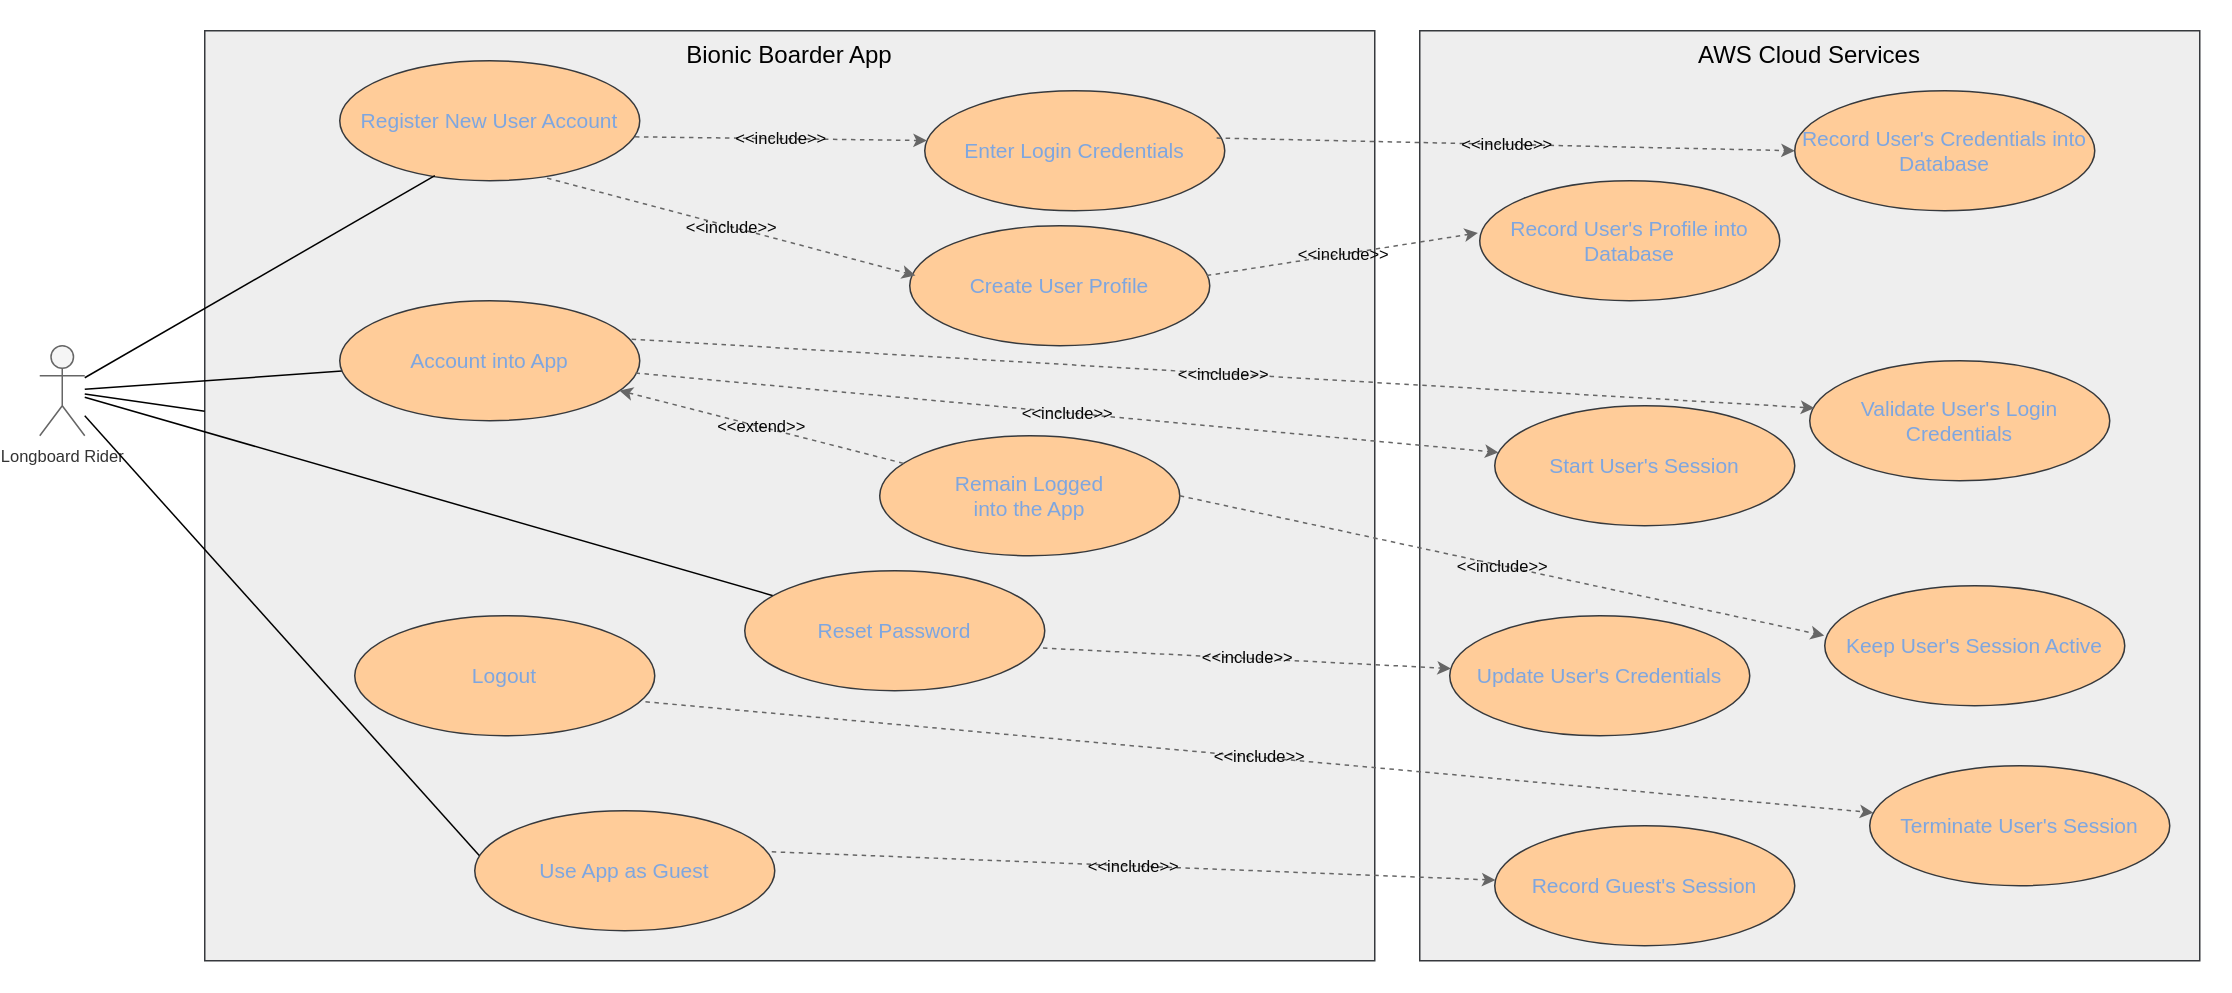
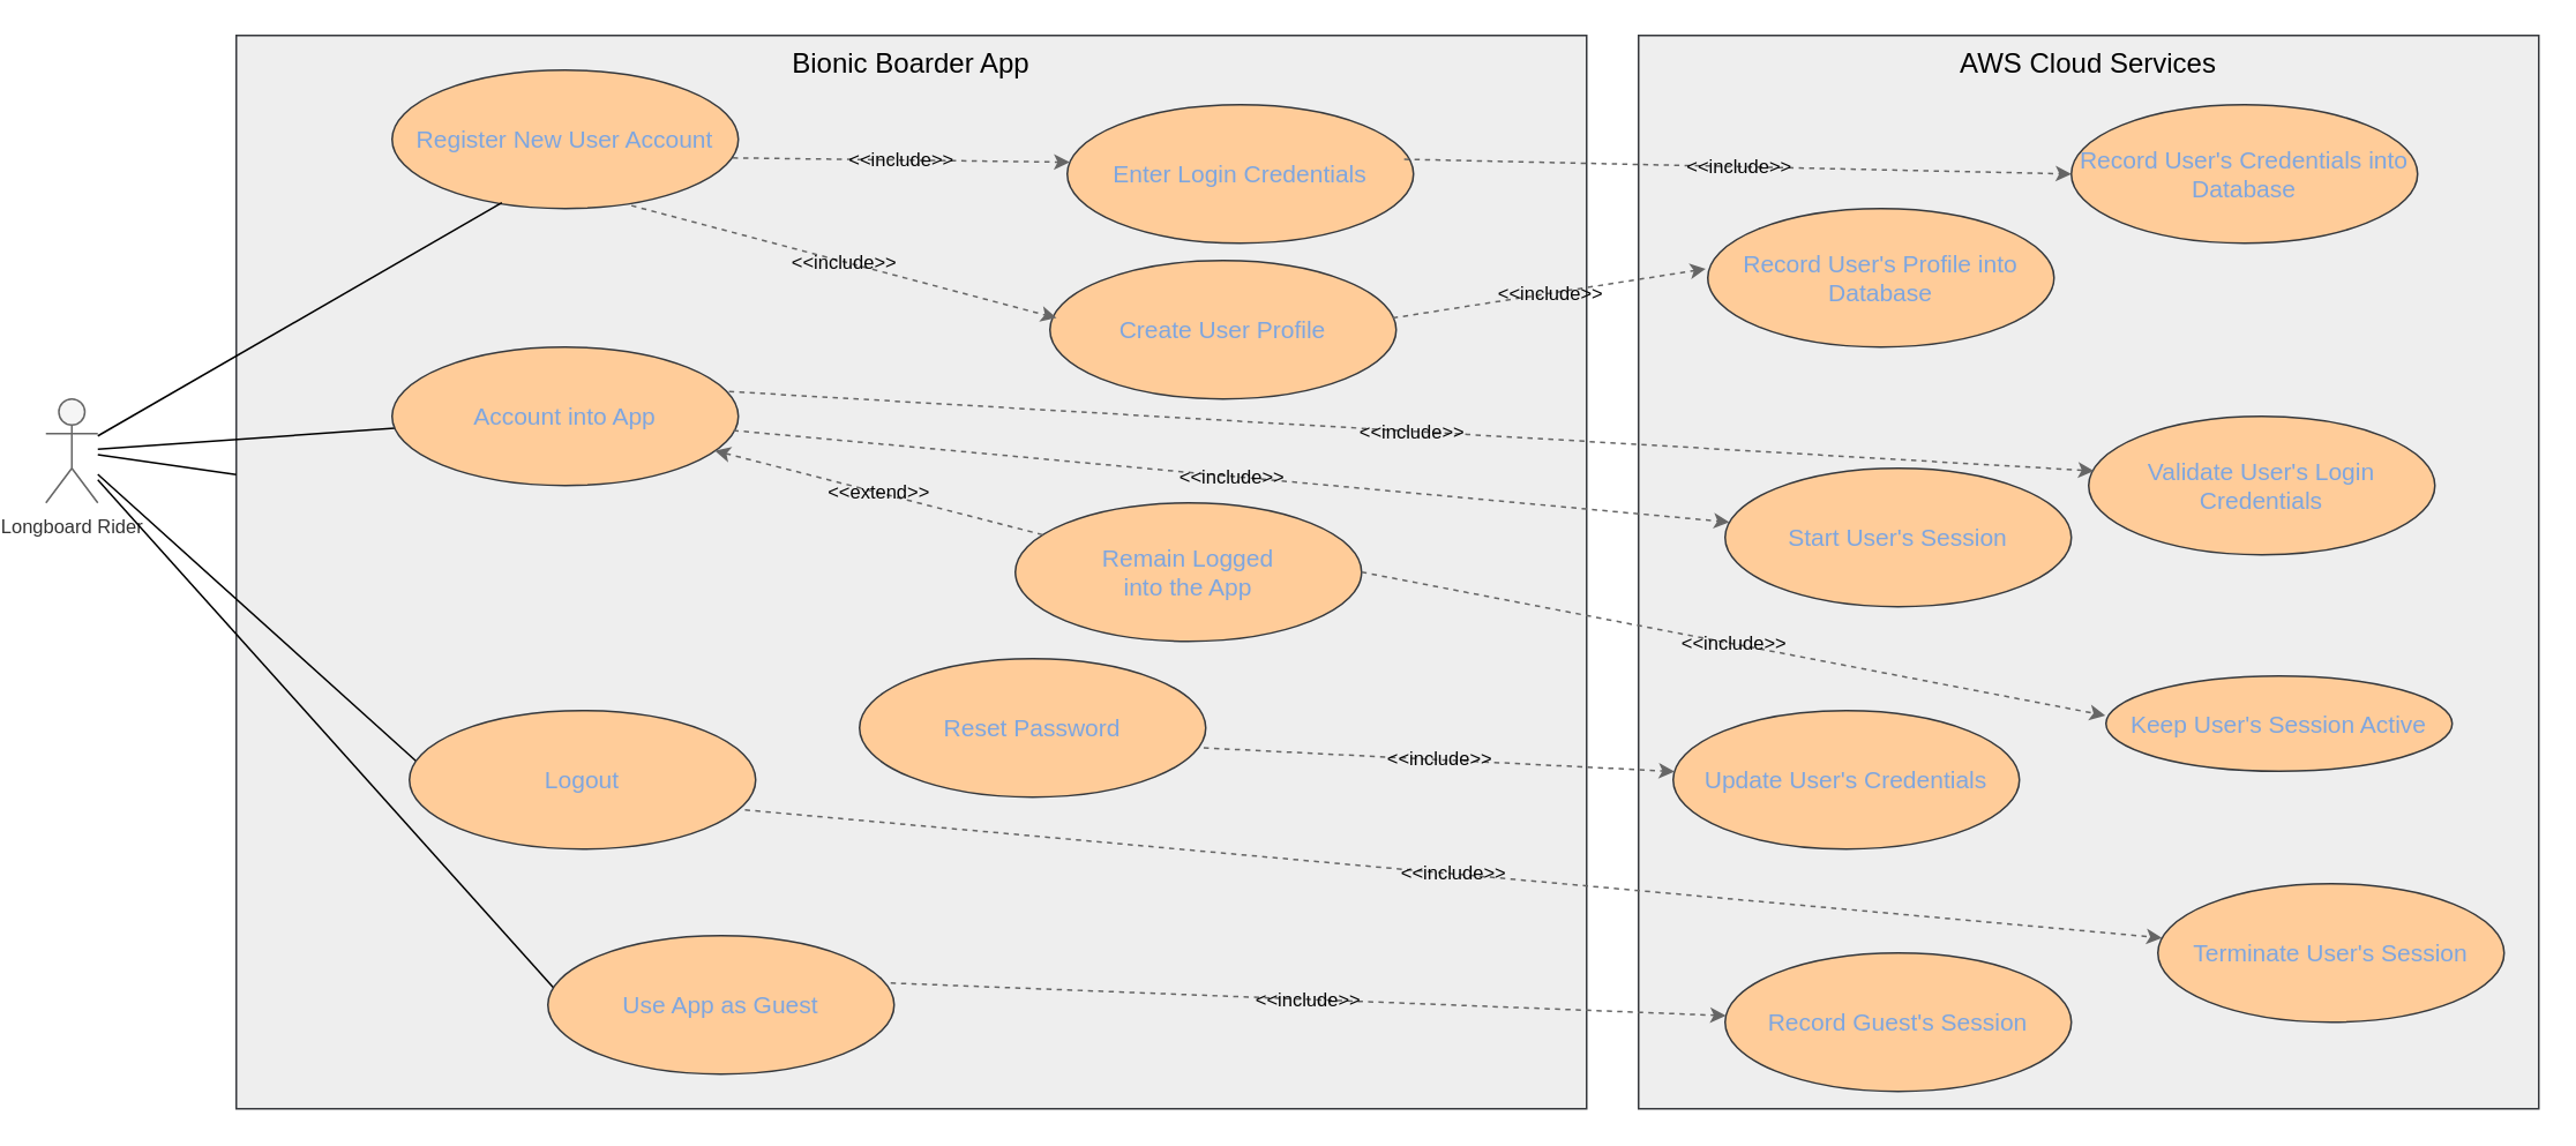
  <mxCell id="0" />
  <mxCell id="1" parent="0" />
  <mxCell id="2" value="Specimen and collection" style="edgeStyle=orthogonalEdgeStyle;endArrow=block;html=1;" parent="1" edge="1"><mxGeometry relative="1" as="geometry"><mxPoint x="500" y="60" as="targetPoint" /></mxGeometry></mxCell>
  <mxCell id="3" value="report delivery offline" style="edgeStyle=orthogonalEdgeStyle;endArrow=block;html=1;" parent="1" edge="1"><mxGeometry relative="1" as="geometry"><mxPoint x="450" y="90" as="sourcePoint" /></mxGeometry></mxCell>
  <mxCell id="4" value="&lt;div&gt;&lt;font style=&quot;font-size: 11px;&quot;&gt;Longboard Rider&lt;/font&gt;&lt;/div&gt;" style="shape=umlActor;verticalLabelPosition=bottom;verticalAlign=top;html=1;outlineConnect=0;strokeColor=#666666;align=center;fontFamily=Helvetica;fontSize=12;fontColor=#333333;labelBackgroundColor=none;fillColor=#f5f5f5;horizontal=1;textShadow=0;" parent="1" vertex="1"><mxGeometry x="20" y="230" width="30" height="60" as="geometry" /></mxCell>
  <mxCell id="5" value="Bionic Boarder App" style="rounded=0;whiteSpace=wrap;html=1;labelPosition=center;verticalLabelPosition=middle;align=center;verticalAlign=top;fillColor=#eeeeee;strokeColor=#36393d;fontSize=16;fontColor=#000000;labelBackgroundColor=none;" parent="1" vertex="1"><mxGeometry x="130" y="20" width="780" height="620" as="geometry" /></mxCell>
  <mxCell id="6" value="&lt;font style=&quot;font-size: 14px;&quot;&gt;Register New User Account&lt;/font&gt;" style="ellipse;whiteSpace=wrap;html=1;fillColor=#ffcc99;strokeColor=#36393d;fontColor=#7EA6E0;" parent="1" vertex="1"><mxGeometry x="220" y="40" width="200" height="80" as="geometry" /></mxCell>
  <mxCell id="7" style="rounded=0;orthogonalLoop=1;jettySize=auto;html=1;strokeColor=#000000;endArrow=none;startFill=0;shadow=0;jumpStyle=none;entryX=0.317;entryY=0.958;entryDx=0;entryDy=0;entryPerimeter=0;" parent="1" source="4" target="6" edge="1"><mxGeometry relative="1" as="geometry"><mxPoint x="80" y="150" as="sourcePoint" /><mxPoint x="230" y="100" as="targetPoint" /></mxGeometry></mxCell>
  <mxCell id="8" style="rounded=0;orthogonalLoop=1;jettySize=auto;html=1;strokeColor=#000000;endArrow=none;startFill=0;shadow=0;jumpStyle=none;" parent="1" source="4" target="10" edge="1"><mxGeometry relative="1" as="geometry"><mxPoint x="80" y="247" as="sourcePoint" /><mxPoint x="350.7" y="224.656" as="targetPoint" /></mxGeometry></mxCell>
- <mxCell id="9" style="rounded=0;orthogonalLoop=1;jettySize=auto;html=1;strokeColor=#000000;endArrow=none;startFill=0;shadow=0;jumpStyle=none;" parent="1" source="4" target="17" edge="1"><mxGeometry relative="1" as="geometry"><mxPoint x="14" y="557" as="sourcePoint" /><mxPoint x="350" y="354" as="targetPoint" /></mxGeometry></mxCell>
+ <mxCell id="9" style="rounded=0;orthogonalLoop=1;jettySize=auto;html=1;strokeColor=#000000;endArrow=none;startFill=0;shadow=0;jumpStyle=none;entryX=0.023;entryY=0.373;entryDx=0;entryDy=0;entryPerimeter=0;" parent="1" source="4" target="11" edge="1"><mxGeometry relative="1" as="geometry"><mxPoint x="14" y="557" as="sourcePoint" /><mxPoint x="350" y="354" as="targetPoint" /></mxGeometry></mxCell>
  <mxCell id="10" value="&lt;font style=&quot;font-size: 14px;&quot;&gt;Account into App&lt;/font&gt;" style="ellipse;whiteSpace=wrap;html=1;fillColor=#ffcc99;strokeColor=#36393d;fontColor=#7EA6E0;" parent="1" vertex="1"><mxGeometry x="220" y="200" width="200" height="80" as="geometry" /></mxCell>
  <mxCell id="11" value="&lt;font style=&quot;font-size: 14px;&quot;&gt;Logout&lt;/font&gt;" style="ellipse;whiteSpace=wrap;html=1;fillColor=#ffcc99;strokeColor=#36393d;fontColor=#7EA6E0;" parent="1" vertex="1"><mxGeometry x="230" y="410" width="200" height="80" as="geometry" /></mxCell>
  <mxCell id="12" value="&lt;span style=&quot;font-size: 14px;&quot;&gt;Use App as Guest&lt;/span&gt;" style="ellipse;whiteSpace=wrap;html=1;fillColor=#ffcc99;strokeColor=#36393d;fontColor=#7EA6E0;" parent="1" vertex="1"><mxGeometry x="310" y="540" width="200" height="80" as="geometry" /></mxCell>
  <mxCell id="13" style="rounded=0;orthogonalLoop=1;jettySize=auto;html=1;strokeColor=#000000;endArrow=none;startFill=0;shadow=0;jumpStyle=none;entryX=0.015;entryY=0.373;entryDx=0;entryDy=0;entryPerimeter=0;" parent="1" source="4" target="12" edge="1"><mxGeometry relative="1" as="geometry"><mxPoint x="30" y="350" as="sourcePoint" /><mxPoint x="395" y="408" as="targetPoint" /></mxGeometry></mxCell>
  <mxCell id="14" value="&lt;span style=&quot;font-size: 14px;&quot;&gt;Enter Login Credentials&lt;/span&gt;" style="ellipse;whiteSpace=wrap;html=1;fillColor=#ffcc99;strokeColor=#36393d;fontColor=#7EA6E0;" parent="1" vertex="1"><mxGeometry x="610" y="60" width="200" height="80" as="geometry" /></mxCell>
  <mxCell id="15" value="&lt;font style=&quot;font-size: 14px;&quot;&gt;Remain Logged&lt;/font&gt;&lt;div&gt;&lt;font style=&quot;font-size: 14px;&quot;&gt;into the App&lt;/font&gt;&lt;/div&gt;" style="ellipse;whiteSpace=wrap;html=1;fillColor=#ffcc99;strokeColor=#36393d;fontColor=#7EA6E0;" parent="1" vertex="1"><mxGeometry x="580" y="290" width="200" height="80" as="geometry" /></mxCell>
  <mxCell id="16" value="&amp;lt;&amp;lt;extend&amp;gt;&amp;gt;" style="endArrow=classic;html=1;rounded=0;fillColor=#f5f5f5;gradientColor=#b3b3b3;strokeColor=#666666;dashed=1;fontColor=#060606;align=center;labelBackgroundColor=none;entryX=0.932;entryY=0.748;entryDx=0;entryDy=0;entryPerimeter=0;" parent="1" source="15" target="10" edge="1"><mxGeometry width="50" height="50" relative="1" as="geometry"><mxPoint x="520" y="259" as="sourcePoint" /><mxPoint x="640" y="259" as="targetPoint" /></mxGeometry></mxCell>
  <mxCell id="17" value="&lt;font style=&quot;font-size: 14px;&quot;&gt;Reset Password&lt;/font&gt;" style="ellipse;whiteSpace=wrap;html=1;fillColor=#ffcc99;strokeColor=#36393d;fontColor=#7EA6E0;" parent="1" vertex="1"><mxGeometry x="490" y="380" width="200" height="80" as="geometry" /></mxCell>
  <mxCell id="18" value="&amp;lt;&amp;lt;include&amp;gt;&amp;gt;" style="endArrow=classic;html=1;rounded=0;fillColor=#f5f5f5;gradientColor=#b3b3b3;strokeColor=#666666;dashed=1;fontColor=#060606;align=center;labelBackgroundColor=none;entryX=0.007;entryY=0.415;entryDx=0;entryDy=0;exitX=0.984;exitY=0.634;exitDx=0;exitDy=0;entryPerimeter=0;exitPerimeter=0;" parent="1" source="6" target="14" edge="1"><mxGeometry width="50" height="50" relative="1" as="geometry"><mxPoint x="420" y="110" as="sourcePoint" /><mxPoint x="540" y="110" as="targetPoint" /></mxGeometry></mxCell>
  <mxCell id="19" value="&lt;span style=&quot;font-size: 14px;&quot;&gt;Create User Profile&lt;/span&gt;" style="ellipse;whiteSpace=wrap;html=1;fillColor=#ffcc99;strokeColor=#36393d;fontColor=#7EA6E0;" parent="1" vertex="1"><mxGeometry x="600" y="150" width="200" height="80" as="geometry" /></mxCell>
  <mxCell id="20" value="&amp;lt;&amp;lt;include&amp;gt;&amp;gt;" style="endArrow=classic;html=1;rounded=0;fillColor=#f5f5f5;gradientColor=#b3b3b3;strokeColor=#666666;dashed=1;fontColor=#060606;align=center;labelBackgroundColor=none;exitX=0.691;exitY=0.978;exitDx=0;exitDy=0;exitPerimeter=0;entryX=0.019;entryY=0.415;entryDx=0;entryDy=0;entryPerimeter=0;" parent="1" source="6" target="19" edge="1"><mxGeometry width="50" height="50" relative="1" as="geometry"><mxPoint x="250" y="160" as="sourcePoint" /><mxPoint x="467" y="162" as="targetPoint" /></mxGeometry></mxCell>
  <mxCell id="21" value="AWS Cloud Services" style="rounded=0;whiteSpace=wrap;html=1;labelPosition=center;verticalLabelPosition=middle;align=center;verticalAlign=top;fillColor=#eeeeee;strokeColor=#36393d;fontSize=16;fontColor=#000000;labelBackgroundColor=none;" parent="1" vertex="1"><mxGeometry x="940" y="20" width="520" height="620" as="geometry" /></mxCell>
  <mxCell id="22" value="&lt;span style=&quot;font-size: 14px;&quot;&gt;Record User's Credentials into Database&lt;/span&gt;" style="ellipse;whiteSpace=wrap;html=1;fillColor=#ffcc99;strokeColor=#36393d;fontColor=#7EA6E0;" parent="1" vertex="1"><mxGeometry x="1190" y="60" width="200" height="80" as="geometry" /></mxCell>
  <mxCell id="23" value="&amp;lt;&amp;lt;include&amp;gt;&amp;gt;" style="endArrow=classic;html=1;rounded=0;fillColor=#f5f5f5;gradientColor=#b3b3b3;strokeColor=#666666;dashed=1;fontColor=#060606;align=center;labelBackgroundColor=none;entryX=0;entryY=0.5;entryDx=0;entryDy=0;exitX=0.973;exitY=0.394;exitDx=0;exitDy=0;exitPerimeter=0;" parent="1" source="14" target="22" edge="1"><mxGeometry width="50" height="50" relative="1" as="geometry"><mxPoint x="560" y="70" as="sourcePoint" /><mxPoint x="817" y="182" as="targetPoint" /></mxGeometry></mxCell>
  <mxCell id="24" value="&lt;span style=&quot;font-size: 14px;&quot;&gt;Record User's Profile into Database&lt;/span&gt;" style="ellipse;whiteSpace=wrap;html=1;fillColor=#ffcc99;strokeColor=#36393d;fontColor=#7EA6E0;" parent="1" vertex="1"><mxGeometry x="980" y="120" width="200" height="80" as="geometry" /></mxCell>
  <mxCell id="25" value="&amp;lt;&amp;lt;include&amp;gt;&amp;gt;" style="endArrow=classic;html=1;rounded=0;fillColor=#f5f5f5;gradientColor=#b3b3b3;strokeColor=#666666;dashed=1;fontColor=#060606;align=center;labelBackgroundColor=none;entryX=-0.006;entryY=0.435;entryDx=0;entryDy=0;exitX=0.99;exitY=0.415;exitDx=0;exitDy=0;exitPerimeter=0;entryPerimeter=0;" parent="1" source="19" target="24" edge="1"><mxGeometry width="50" height="50" relative="1" as="geometry"><mxPoint x="830" y="160" as="sourcePoint" /><mxPoint x="1035" y="168" as="targetPoint" /></mxGeometry></mxCell>
  <mxCell id="26" value="&lt;span style=&quot;font-size: 14px;&quot;&gt;Validate User's Login Credentials&lt;/span&gt;" style="ellipse;whiteSpace=wrap;html=1;fillColor=#ffcc99;strokeColor=#36393d;fontColor=#7EA6E0;" parent="1" vertex="1"><mxGeometry x="1200" y="240" width="200" height="80" as="geometry" /></mxCell>
  <mxCell id="27" value="&amp;lt;&amp;lt;include&amp;gt;&amp;gt;" style="endArrow=classic;html=1;rounded=0;fillColor=#f5f5f5;gradientColor=#b3b3b3;strokeColor=#666666;dashed=1;fontColor=#060606;align=center;labelBackgroundColor=none;exitX=0.973;exitY=0.321;exitDx=0;exitDy=0;exitPerimeter=0;entryX=0.015;entryY=0.394;entryDx=0;entryDy=0;entryPerimeter=0;" parent="1" source="10" target="26" edge="1"><mxGeometry width="50" height="50" relative="1" as="geometry"><mxPoint x="510" y="223" as="sourcePoint" /><mxPoint x="756" y="298" as="targetPoint" /></mxGeometry></mxCell>
- <mxCell id="28" value="&lt;span style=&quot;font-size: 14px;&quot;&gt;Keep User's Session Active&lt;/span&gt;" style="ellipse;whiteSpace=wrap;html=1;fillColor=#ffcc99;strokeColor=#36393d;fontColor=#7EA6E0;" parent="1" vertex="1"><mxGeometry x="1210" y="390" width="200" height="80" as="geometry" /></mxCell>
+ <mxCell id="28" value="&lt;span style=&quot;font-size: 14px;&quot;&gt;Keep User's Session Active&lt;/span&gt;" style="ellipse;whiteSpace=wrap;html=1;fillColor=#ffcc99;strokeColor=#36393d;fontColor=#7EA6E0;" parent="1" vertex="1"><mxGeometry x="1210" y="390" width="200" height="55" as="geometry" /></mxCell>
  <mxCell id="29" value="&amp;lt;&amp;lt;include&amp;gt;&amp;gt;" style="endArrow=classic;html=1;rounded=0;fillColor=#f5f5f5;gradientColor=#b3b3b3;strokeColor=#666666;dashed=1;fontColor=#060606;align=center;labelBackgroundColor=none;entryX=-0.002;entryY=0.415;entryDx=0;entryDy=0;exitX=1;exitY=0.5;exitDx=0;exitDy=0;entryPerimeter=0;" parent="1" source="15" target="28" edge="1"><mxGeometry width="50" height="50" relative="1" as="geometry"><mxPoint x="840" y="400" as="sourcePoint" /><mxPoint x="1061" y="402" as="targetPoint" /></mxGeometry></mxCell>
  <mxCell id="30" value="&lt;font style=&quot;font-size: 14px;&quot;&gt;Update User's Credentials&lt;/font&gt;" style="ellipse;whiteSpace=wrap;html=1;fillColor=#ffcc99;strokeColor=#36393d;fontColor=#7EA6E0;" parent="1" vertex="1"><mxGeometry x="960" y="410" width="200" height="80" as="geometry" /></mxCell>
  <mxCell id="31" value="&amp;lt;&amp;lt;include&amp;gt;&amp;gt;" style="endArrow=classic;html=1;rounded=0;fillColor=#f5f5f5;gradientColor=#b3b3b3;strokeColor=#666666;dashed=1;fontColor=#060606;align=center;labelBackgroundColor=none;exitX=0.994;exitY=0.644;exitDx=0;exitDy=0;exitPerimeter=0;" parent="1" source="17" target="30" edge="1"><mxGeometry width="50" height="50" relative="1" as="geometry"><mxPoint x="830" y="350" as="sourcePoint" /><mxPoint x="1200" y="413" as="targetPoint" /></mxGeometry></mxCell>
  <mxCell id="32" value="&lt;span style=&quot;font-size: 14px;&quot;&gt;Start User's Session&lt;/span&gt;" style="ellipse;whiteSpace=wrap;html=1;fillColor=#ffcc99;strokeColor=#36393d;fontColor=#7EA6E0;" parent="1" vertex="1"><mxGeometry x="990" y="270" width="200" height="80" as="geometry" /></mxCell>
  <mxCell id="33" value="&amp;lt;&amp;lt;include&amp;gt;&amp;gt;" style="endArrow=classic;html=1;rounded=0;fillColor=#f5f5f5;gradientColor=#b3b3b3;strokeColor=#666666;dashed=1;fontColor=#060606;align=center;labelBackgroundColor=none;exitX=0.986;exitY=0.602;exitDx=0;exitDy=0;exitPerimeter=0;" parent="1" source="10" target="32" edge="1"><mxGeometry width="50" height="50" relative="1" as="geometry"><mxPoint x="425" y="236" as="sourcePoint" /><mxPoint x="1213" y="282" as="targetPoint" /></mxGeometry></mxCell>
  <mxCell id="34" value="&lt;span style=&quot;font-size: 14px;&quot;&gt;Terminate User's Session&lt;/span&gt;" style="ellipse;whiteSpace=wrap;html=1;fillColor=#ffcc99;strokeColor=#36393d;fontColor=#7EA6E0;" parent="1" vertex="1"><mxGeometry x="1240" y="510" width="200" height="80" as="geometry" /></mxCell>
  <mxCell id="35" value="&amp;lt;&amp;lt;include&amp;gt;&amp;gt;" style="endArrow=classic;html=1;rounded=0;fillColor=#f5f5f5;gradientColor=#b3b3b3;strokeColor=#666666;dashed=1;fontColor=#060606;align=center;labelBackgroundColor=none;exitX=0.969;exitY=0.717;exitDx=0;exitDy=0;exitPerimeter=0;" parent="1" source="11" target="34" edge="1"><mxGeometry width="50" height="50" relative="1" as="geometry"><mxPoint x="589.5" y="548" as="sourcePoint" /><mxPoint x="770.5" y="540" as="targetPoint" /></mxGeometry></mxCell>
  <mxCell id="36" value="&lt;span style=&quot;font-size: 14px;&quot;&gt;Record Guest's Session&lt;/span&gt;" style="ellipse;whiteSpace=wrap;html=1;fillColor=#ffcc99;strokeColor=#36393d;fontColor=#7EA6E0;" parent="1" vertex="1"><mxGeometry x="990" y="550" width="200" height="80" as="geometry" /></mxCell>
  <mxCell id="37" value="&amp;lt;&amp;lt;include&amp;gt;&amp;gt;" style="endArrow=classic;html=1;rounded=0;fillColor=#f5f5f5;gradientColor=#b3b3b3;strokeColor=#666666;dashed=1;fontColor=#060606;align=center;labelBackgroundColor=none;exitX=0.99;exitY=0.342;exitDx=0;exitDy=0;exitPerimeter=0;" parent="1" source="12" target="36" edge="1"><mxGeometry width="50" height="50" relative="1" as="geometry"><mxPoint x="400" y="512.5" as="sourcePoint" /><mxPoint x="1028" y="567.5" as="targetPoint" /></mxGeometry></mxCell>
  <mxCell id="38" style="rounded=0;orthogonalLoop=1;jettySize=auto;html=1;strokeColor=#000000;endArrow=none;startFill=0;shadow=0;jumpStyle=none;" parent="1" source="4" target="5" edge="1"><mxGeometry relative="1" as="geometry"><mxPoint x="220" y="322" as="sourcePoint" /><mxPoint x="392" y="310" as="targetPoint" /></mxGeometry></mxCell>
